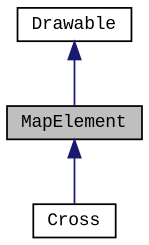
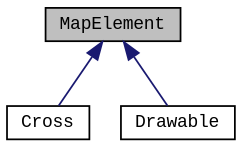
  digraph {
    fontname="Liberation Mono"
    node [color=black fillcolor=white fontname="Liberation Mono" fontsize=10 shape=record style=filled]
    edge [color=midnightblue dir=back fontname="Liberation Mono" fontsize=10 labelfontname=Helvetica labelfontsize=10 style=solid]
    n1 [fillcolor=grey75 fontcolor=black height=0.2 label=MapElement width=0.4]
    n2 [height=0.2 label=Cross width=0.4]
    n3 [height=0.2 label=Drawable width=0.4]
    n1 -> n2
-   n3 -> n1
+   n1 -> n3
  }
